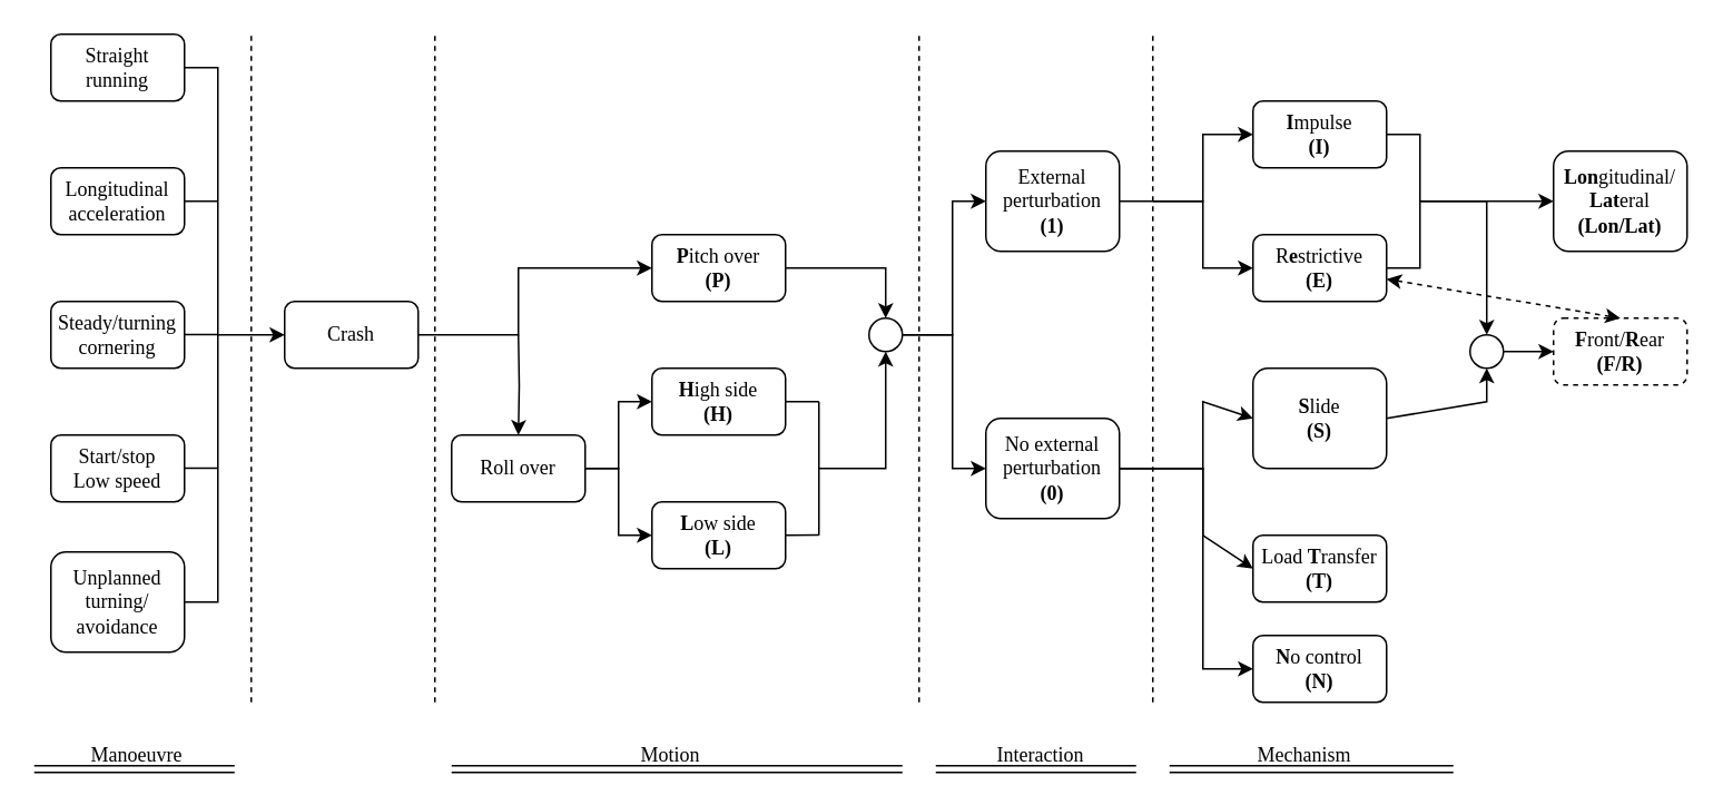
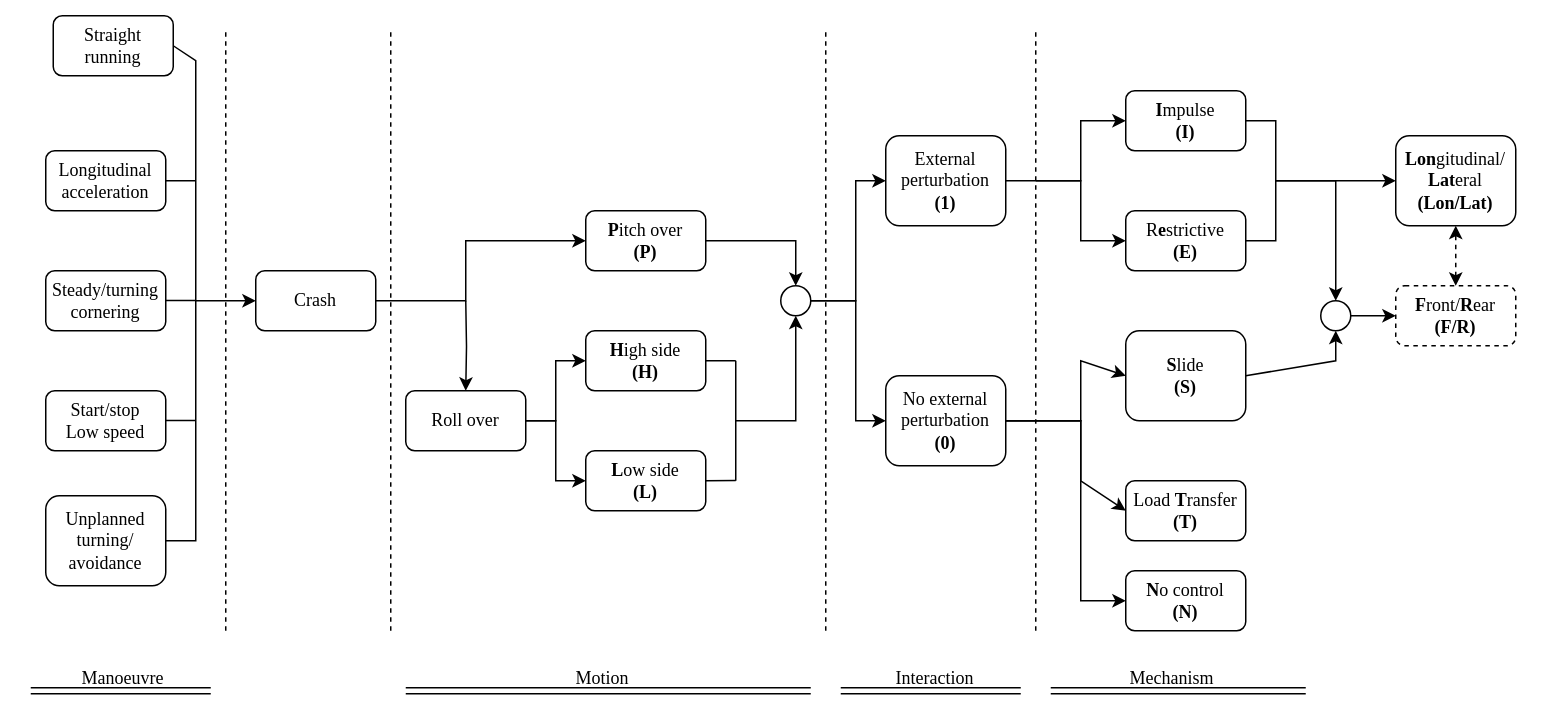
  <mxCell id="0" />
  <mxCell id="1" parent="0" />
  <mxCell id="2" value="" style="edgeStyle=orthogonalEdgeStyle;rounded=0;orthogonalLoop=1;jettySize=auto;html=1;fontFamily=Times New Roman;" edge="1" parent="1" target="4"><mxGeometry relative="1" as="geometry"><mxPoint x="310" y="200" as="sourcePoint" /></mxGeometry></mxCell>
  <mxCell id="3" value="Crash" style="rounded=1;whiteSpace=wrap;html=1;fontFamily=Times New Roman;" vertex="1" parent="1"><mxGeometry y="180" width="80" height="40" as="geometry" x="170" /></mxCell>
  <mxCell id="4" value="Roll over" style="rounded=1;whiteSpace=wrap;html=1;fontFamily=Times New Roman;" vertex="1" parent="1"><mxGeometry x="270" y="260" width="80" height="40" as="geometry" /></mxCell>
  <mxCell id="5" value="&lt;div&gt;&lt;b&gt;P&lt;/b&gt;itch over&lt;/div&gt;&lt;div&gt;&lt;b&gt;(P)&lt;/b&gt;&lt;/div&gt;" style="rounded=1;whiteSpace=wrap;html=1;fontFamily=Times New Roman;" vertex="1" parent="1"><mxGeometry x="390" y="140" width="80" height="40" as="geometry" /></mxCell>
  <mxCell id="6" value="&lt;div&gt;External perturbation&lt;/div&gt;&lt;div&gt;&lt;b&gt;(1)&lt;/b&gt;&lt;/div&gt;" style="rounded=1;whiteSpace=wrap;html=1;fontFamily=Times New Roman;" vertex="1" parent="1"><mxGeometry x="590" y="90" width="80" height="60" as="geometry" /></mxCell>
  <mxCell id="7" value="&lt;div&gt;No external perturbation&lt;/div&gt;&lt;div&gt;&lt;b&gt;(0)&lt;/b&gt;&lt;/div&gt;" style="rounded=1;whiteSpace=wrap;html=1;fontFamily=Times New Roman;" vertex="1" parent="1"><mxGeometry x="590" y="250" width="80" height="60" as="geometry" /></mxCell>
  <mxCell id="8" value="&lt;div&gt;&lt;b&gt;H&lt;/b&gt;igh side&lt;/div&gt;&lt;b&gt;(H)&lt;/b&gt;" style="rounded=1;whiteSpace=wrap;html=1;fontFamily=Times New Roman;" vertex="1" parent="1"><mxGeometry x="390" y="220" width="80" height="40" as="geometry" /></mxCell>
  <mxCell id="9" value="&lt;div&gt;&lt;b&gt;L&lt;/b&gt;ow side&lt;/div&gt;&lt;b&gt;(L)&lt;/b&gt;" style="rounded=1;whiteSpace=wrap;html=1;fontFamily=Times New Roman;" vertex="1" parent="1"><mxGeometry x="390" y="300" width="80" height="40" as="geometry" /></mxCell>
  <mxCell id="10" value="" style="endArrow=classic;html=1;rounded=0;entryX=0;entryY=0.5;entryDx=0;entryDy=0;exitX=1;exitY=0.5;exitDx=0;exitDy=0;fontFamily=Times New Roman;" edge="1" parent="1" source="3" target="5"><mxGeometry width="50" height="50" relative="1" as="geometry"><mxPoint x="410" y="270" as="sourcePoint" /><mxPoint x="460" y="220" as="targetPoint" /><Array as="points"><mxPoint x="310" y="200" /><mxPoint x="310" y="160" /></Array></mxGeometry></mxCell>
  <mxCell id="11" value="" style="endArrow=classic;html=1;rounded=0;entryX=0;entryY=0.5;entryDx=0;entryDy=0;fontFamily=Times New Roman;" edge="1" parent="1" target="8"><mxGeometry width="50" height="50" relative="1" as="geometry"><mxPoint x="350" y="280" as="sourcePoint" /><mxPoint x="370" y="240" as="targetPoint" /><Array as="points"><mxPoint x="370" y="280" /><mxPoint x="370" y="240" /></Array></mxGeometry></mxCell>
  <mxCell id="12" value="" style="endArrow=classic;html=1;rounded=0;entryX=0;entryY=0.5;entryDx=0;entryDy=0;exitX=1;exitY=0.5;exitDx=0;exitDy=0;fontFamily=Times New Roman;" edge="1" parent="1" source="4" target="9"><mxGeometry width="50" height="50" relative="1" as="geometry"><mxPoint x="410" y="230" as="sourcePoint" /><mxPoint x="460" y="180" as="targetPoint" /><Array as="points"><mxPoint x="350" y="280" /><mxPoint x="370" y="280" /><mxPoint x="370" y="320" /></Array></mxGeometry></mxCell>
  <mxCell id="13" value="" style="endArrow=classic;html=1;rounded=0;exitX=1;exitY=0.5;exitDx=0;exitDy=0;fontFamily=Times New Roman;" edge="1" parent="1" source="5" target="14"><mxGeometry width="50" height="50" relative="1" as="geometry"><mxPoint x="520" y="250" as="sourcePoint" /><mxPoint x="550" y="200" as="targetPoint" /><Array as="points"><mxPoint x="530" y="160" /></Array></mxGeometry></mxCell>
  <mxCell id="14" value="" style="ellipse;whiteSpace=wrap;html=1;aspect=fixed;fontFamily=Times New Roman;" vertex="1" parent="1"><mxGeometry x="520" y="190" width="20" height="20" as="geometry" /></mxCell>
  <mxCell id="15" value="" style="endArrow=none;html=1;rounded=0;fontFamily=Times New Roman;" edge="1" parent="1"><mxGeometry width="50" height="50" relative="1" as="geometry"><mxPoint x="470" y="240" as="sourcePoint" /><mxPoint x="490" y="240" as="targetPoint" /></mxGeometry></mxCell>
  <mxCell id="16" value="" style="endArrow=none;html=1;rounded=0;fontFamily=Times New Roman;" edge="1" parent="1"><mxGeometry width="50" height="50" relative="1" as="geometry"><mxPoint x="470" y="320" as="sourcePoint" /><mxPoint x="490" y="319.76" as="targetPoint" /></mxGeometry></mxCell>
  <mxCell id="17" value="" style="endArrow=none;html=1;rounded=0;fontFamily=Times New Roman;" edge="1" parent="1"><mxGeometry width="50" height="50" relative="1" as="geometry"><mxPoint x="490" y="320" as="sourcePoint" /><mxPoint x="490" y="240" as="targetPoint" /></mxGeometry></mxCell>
  <mxCell id="18" value="" style="endArrow=classic;html=1;rounded=0;entryX=0.5;entryY=1;entryDx=0;entryDy=0;fontFamily=Times New Roman;" edge="1" parent="1" target="14"><mxGeometry width="50" height="50" relative="1" as="geometry"><mxPoint x="490" y="280" as="sourcePoint" /><mxPoint x="460" y="220" as="targetPoint" /><Array as="points"><mxPoint x="530" y="280" /></Array></mxGeometry></mxCell>
  <mxCell id="19" value="" style="endArrow=classic;html=1;rounded=0;entryX=0;entryY=0.5;entryDx=0;entryDy=0;exitX=1;exitY=0.5;exitDx=0;exitDy=0;fontFamily=Times New Roman;" edge="1" parent="1" source="14" target="6"><mxGeometry width="50" height="50" relative="1" as="geometry"><mxPoint x="410" y="270" as="sourcePoint" /><mxPoint x="460" y="220" as="targetPoint" /><Array as="points"><mxPoint x="570" y="200" /><mxPoint x="570" y="120" /><mxPoint x="590" y="120" /></Array></mxGeometry></mxCell>
  <mxCell id="20" value="" style="endArrow=classic;html=1;rounded=0;entryX=0;entryY=0.5;entryDx=0;entryDy=0;exitX=1;exitY=0.5;exitDx=0;exitDy=0;fontFamily=Times New Roman;" edge="1" parent="1" source="14" target="7"><mxGeometry width="50" height="50" relative="1" as="geometry"><mxPoint x="410" y="270" as="sourcePoint" /><mxPoint x="460" y="220" as="targetPoint" /><Array as="points"><mxPoint x="570" y="200" /><mxPoint x="570" y="280" /><mxPoint x="590" y="280" /></Array></mxGeometry></mxCell>
  <mxCell id="21" value="" style="endArrow=none;dashed=1;html=1;rounded=0;fontFamily=Times New Roman;" edge="1" parent="1"><mxGeometry width="50" height="50" relative="1" as="geometry"><mxPoint x="260" y="420" as="sourcePoint" /><mxPoint x="260" y="20" as="targetPoint" /></mxGeometry></mxCell>
  <mxCell id="22" value="" style="endArrow=none;dashed=1;html=1;rounded=0;fontFamily=Times New Roman;" edge="1" parent="1"><mxGeometry width="50" height="50" relative="1" as="geometry"><mxPoint x="550" y="420" as="sourcePoint" /><mxPoint x="550" y="20" as="targetPoint" /></mxGeometry></mxCell>
  <mxCell id="23" value="" style="endArrow=none;dashed=1;html=1;rounded=0;fontFamily=Times New Roman;" edge="1" parent="1"><mxGeometry width="50" height="50" relative="1" as="geometry"><mxPoint x="690" y="420" as="sourcePoint" /><mxPoint x="690" y="20" as="targetPoint" /></mxGeometry></mxCell>
  <mxCell id="24" value="&lt;div&gt;&lt;b&gt;S&lt;/b&gt;lide&lt;/div&gt;&lt;div&gt;&lt;b&gt;(S)&lt;/b&gt;&lt;/div&gt;" style="rounded=1;whiteSpace=wrap;html=1;fontFamily=Times New Roman;" vertex="1" parent="1"><mxGeometry x="750" y="220" width="80" height="60" as="geometry" /></mxCell>
  <mxCell id="25" value="&lt;div&gt;Load &lt;b&gt;T&lt;/b&gt;ransfer&lt;/div&gt;&lt;div&gt;&lt;b&gt;(T)&lt;/b&gt;&lt;/div&gt;" style="rounded=1;whiteSpace=wrap;html=1;fontFamily=Times New Roman;" vertex="1" parent="1"><mxGeometry x="750" y="320" width="80" height="40" as="geometry" /></mxCell>
  <mxCell id="26" value="&lt;div&gt;&lt;b&gt;I&lt;/b&gt;mpulse&lt;/div&gt;&lt;div&gt;&lt;b&gt;(I)&lt;/b&gt;&lt;/div&gt;" style="rounded=1;whiteSpace=wrap;html=1;fontFamily=Times New Roman;" vertex="1" parent="1"><mxGeometry x="750" y="60" width="80" height="40" as="geometry" /></mxCell>
  <mxCell id="27" value="&lt;div&gt;R&lt;b&gt;e&lt;/b&gt;strictive&lt;/div&gt;&lt;div&gt;&lt;b&gt;(E)&lt;/b&gt;&lt;/div&gt;" style="rounded=1;whiteSpace=wrap;html=1;fontFamily=Times New Roman;" vertex="1" parent="1"><mxGeometry x="750" y="140" width="80" height="40" as="geometry" /></mxCell>
  <mxCell id="28" value="&lt;div&gt;&lt;b&gt;N&lt;/b&gt;o control&lt;/div&gt;&lt;div&gt;&lt;b&gt;(N)&lt;/b&gt;&lt;/div&gt;" style="rounded=1;whiteSpace=wrap;html=1;fontFamily=Times New Roman;" vertex="1" parent="1"><mxGeometry x="750" y="380" width="80" height="40" as="geometry" /></mxCell>
  <mxCell id="29" value="&lt;div&gt;&lt;b&gt;F&lt;/b&gt;ront/&lt;b&gt;R&lt;/b&gt;ear&lt;/div&gt;&lt;div&gt;&lt;b&gt;(F/R)&lt;/b&gt;&lt;/div&gt;" style="rounded=1;whiteSpace=wrap;html=1;fontFamily=Times New Roman;dashed=1;" vertex="1" parent="1"><mxGeometry x="930" y="190" width="80" height="40" as="geometry" /></mxCell>
  <mxCell id="30" value="&lt;div&gt;&lt;b&gt;Lon&lt;/b&gt;gitudinal/&lt;/div&gt;&lt;div&gt;&lt;b&gt;Lat&lt;/b&gt;eral&lt;/div&gt;&lt;div&gt;&lt;b&gt;(Lon/Lat)&lt;/b&gt;&lt;/div&gt;" style="rounded=1;whiteSpace=wrap;html=1;fontFamily=Times New Roman;" vertex="1" parent="1"><mxGeometry x="930" y="90" width="80" height="60" as="geometry" /></mxCell>
  <mxCell id="31" value="" style="edgeStyle=orthogonalEdgeStyle;rounded=0;orthogonalLoop=1;jettySize=auto;html=1;fontFamily=Times New Roman;" edge="1" parent="1" source="32" target="29"><mxGeometry relative="1" as="geometry" /></mxCell>
  <mxCell id="32" value="" style="ellipse;whiteSpace=wrap;html=1;aspect=fixed;fontFamily=Times New Roman;" vertex="1" parent="1"><mxGeometry x="880" y="200" width="20" height="20" as="geometry" /></mxCell>
  <mxCell id="33" value="" style="endArrow=classic;html=1;rounded=0;entryX=0;entryY=0.5;entryDx=0;entryDy=0;fontFamily=Times New Roman;" edge="1" parent="1" target="26"><mxGeometry width="50" height="50" relative="1" as="geometry"><mxPoint x="690" y="120" as="sourcePoint" /><mxPoint x="740" y="70" as="targetPoint" /><Array as="points"><mxPoint x="720" y="120" /><mxPoint x="720" y="80" /></Array></mxGeometry></mxCell>
  <mxCell id="34" value="" style="endArrow=classic;html=1;rounded=0;entryX=0;entryY=0.5;entryDx=0;entryDy=0;exitX=1;exitY=0.5;exitDx=0;exitDy=0;fontFamily=Times New Roman;" edge="1" parent="1" source="6" target="27"><mxGeometry width="50" height="50" relative="1" as="geometry"><mxPoint x="610" y="230" as="sourcePoint" /><mxPoint x="660" y="180" as="targetPoint" /><Array as="points"><mxPoint x="720" y="120" /><mxPoint x="720" y="160" /></Array></mxGeometry></mxCell>
  <mxCell id="35" value="" style="endArrow=classic;html=1;rounded=0;entryX=0;entryY=0.5;entryDx=0;entryDy=0;exitX=1;exitY=0.5;exitDx=0;exitDy=0;fontFamily=Times New Roman;" edge="1" parent="1" source="7" target="24"><mxGeometry width="50" height="50" relative="1" as="geometry"><mxPoint x="610" y="290" as="sourcePoint" /><mxPoint x="660" y="240" as="targetPoint" /><Array as="points"><mxPoint x="720" y="280" /><mxPoint x="720" y="240" /></Array></mxGeometry></mxCell>
  <mxCell id="36" value="" style="endArrow=classic;html=1;rounded=0;entryX=0;entryY=0.5;entryDx=0;entryDy=0;exitX=1;exitY=0.5;exitDx=0;exitDy=0;fontFamily=Times New Roman;" edge="1" parent="1" source="7" target="25"><mxGeometry width="50" height="50" relative="1" as="geometry"><mxPoint x="610" y="290" as="sourcePoint" /><mxPoint x="660" y="240" as="targetPoint" /><Array as="points"><mxPoint x="720" y="280" /><mxPoint x="720" y="320" /></Array></mxGeometry></mxCell>
  <mxCell id="37" value="" style="endArrow=classic;html=1;rounded=0;entryX=0;entryY=0.5;entryDx=0;entryDy=0;exitX=1;exitY=0.5;exitDx=0;exitDy=0;fontFamily=Times New Roman;" edge="1" parent="1" source="7" target="28"><mxGeometry width="50" height="50" relative="1" as="geometry"><mxPoint x="610" y="290" as="sourcePoint" /><mxPoint x="660" y="240" as="targetPoint" /><Array as="points"><mxPoint x="720" y="280" /><mxPoint x="720" y="400" /></Array></mxGeometry></mxCell>
  <mxCell id="38" value="" style="endArrow=classic;html=1;rounded=0;entryX=0.5;entryY=1;entryDx=0;entryDy=0;exitX=1;exitY=0.5;exitDx=0;exitDy=0;fontFamily=Times New Roman;" edge="1" parent="1" source="24" target="32"><mxGeometry width="50" height="50" relative="1" as="geometry"><mxPoint x="770" y="260" as="sourcePoint" /><mxPoint x="820" y="210" as="targetPoint" /><Array as="points"><mxPoint x="890" y="240" /></Array></mxGeometry></mxCell>
  <mxCell id="39" value="" style="endArrow=none;html=1;rounded=0;entryX=1;entryY=0.5;entryDx=0;entryDy=0;fontFamily=Times New Roman;" edge="1" parent="1" target="26"><mxGeometry width="50" height="50" relative="1" as="geometry"><mxPoint x="830" y="160" as="sourcePoint" /><mxPoint x="880" y="110" as="targetPoint" /><Array as="points"><mxPoint x="850" y="160" /><mxPoint x="850" y="120" /><mxPoint x="850" y="80" /></Array></mxGeometry></mxCell>
  <mxCell id="40" value="" style="endArrow=classic;html=1;rounded=0;entryX=0;entryY=0.5;entryDx=0;entryDy=0;fontFamily=Times New Roman;" edge="1" parent="1" target="30"><mxGeometry width="50" height="50" relative="1" as="geometry"><mxPoint x="850" y="120" as="sourcePoint" /><mxPoint x="900" y="120" as="targetPoint" /></mxGeometry></mxCell>
  <mxCell id="41" value="Steady/turning cornering" style="rounded=1;whiteSpace=wrap;html=1;fontFamily=Times New Roman;" vertex="1" parent="1"><mxGeometry x="30" y="180" width="80" height="40" as="geometry" /></mxCell>
  <mxCell id="42" value="&lt;div&gt;Start/stop&lt;/div&gt;&lt;div&gt;Low speed&lt;/div&gt;" style="rounded=1;whiteSpace=wrap;html=1;fontFamily=Times New Roman;" vertex="1" parent="1"><mxGeometry x="30" y="260" width="80" height="40" as="geometry" /></mxCell>
- <mxCell id="43" value="Straight running" style="rounded=1;whiteSpace=wrap;html=1;fontFamily=Times New Roman;" vertex="1" parent="1"><mxGeometry x="30" y="20" width="80" height="40" as="geometry" /></mxCell>
+ <mxCell id="43" value="Straight running" style="rounded=1;whiteSpace=wrap;html=1;fontFamily=Times New Roman;" vertex="1" parent="1"><mxGeometry x="35" y="10" width="80" height="40" as="geometry" /></mxCell>
  <mxCell id="44" value="Longitudinal acceleration" style="rounded=1;whiteSpace=wrap;html=1;fontFamily=Times New Roman;" vertex="1" parent="1"><mxGeometry x="30" y="100" width="80" height="40" as="geometry" /></mxCell>
  <mxCell id="45" value="Unplanned turning/ avoidance" style="rounded=1;whiteSpace=wrap;html=1;fontFamily=Times New Roman;" vertex="1" parent="1"><mxGeometry x="30" y="330" width="80" height="60" as="geometry" /></mxCell>
  <mxCell id="46" value="" style="endArrow=none;html=1;rounded=0;entryX=1;entryY=0.5;entryDx=0;entryDy=0;fontFamily=Times New Roman;exitX=1;exitY=0.5;exitDx=0;exitDy=0;" edge="1" parent="1" source="45" target="43"><mxGeometry width="50" height="50" relative="1" as="geometry"><mxPoint x="120" y="350" as="sourcePoint" /><mxPoint x="160" y="310" as="targetPoint" /><Array as="points"><mxPoint x="130" y="360" /><mxPoint x="130" y="190" /><mxPoint x="130" y="40" /></Array></mxGeometry></mxCell>
  <mxCell id="47" value="" style="endArrow=none;html=1;rounded=0;exitX=1;exitY=0.5;exitDx=0;exitDy=0;fontFamily=Times New Roman;" edge="1" parent="1" source="44"><mxGeometry width="50" height="50" relative="1" as="geometry"><mxPoint x="230" y="200" as="sourcePoint" /><mxPoint x="130" y="120" as="targetPoint" /></mxGeometry></mxCell>
  <mxCell id="48" value="" style="endArrow=none;html=1;rounded=0;exitX=1;exitY=0.5;exitDx=0;exitDy=0;fontFamily=Times New Roman;" edge="1" parent="1"><mxGeometry width="50" height="50" relative="1" as="geometry"><mxPoint x="110" y="199.83" as="sourcePoint" /><mxPoint x="130" y="199.83" as="targetPoint" /></mxGeometry></mxCell>
  <mxCell id="49" value="" style="endArrow=none;html=1;rounded=0;exitX=1;exitY=0.5;exitDx=0;exitDy=0;fontFamily=Times New Roman;" edge="1" parent="1"><mxGeometry width="50" height="50" relative="1" as="geometry"><mxPoint x="110" y="279.83" as="sourcePoint" /><mxPoint x="130" y="279.83" as="targetPoint" /></mxGeometry></mxCell>
  <mxCell id="50" value="" style="endArrow=classic;html=1;rounded=0;entryX=0;entryY=0.5;entryDx=0;entryDy=0;fontFamily=Times New Roman;" edge="1" parent="1" target="3"><mxGeometry width="50" height="50" relative="1" as="geometry"><mxPoint x="130" y="200" as="sourcePoint" /><mxPoint x="320" y="220" as="targetPoint" /></mxGeometry></mxCell>
  <mxCell id="51" value="" style="endArrow=none;dashed=1;html=1;rounded=0;fontFamily=Times New Roman;" edge="1" parent="1"><mxGeometry width="50" height="50" relative="1" as="geometry"><mxPoint x="150" y="420" as="sourcePoint" /><mxPoint x="150" y="20" as="targetPoint" /></mxGeometry></mxCell>
- <mxCell id="52" value="" style="endArrow=classic;startArrow=classic;html=1;rounded=0;exitX=0.5;exitY=0;exitDx=0;exitDy=0;dashed=1;" edge="1" parent="1" source="29" target="27"><mxGeometry width="50" height="50" relative="1" as="geometry"><mxPoint x="940" y="300" as="sourcePoint" /><mxPoint x="990" y="250" as="targetPoint" /></mxGeometry></mxCell>
+ <mxCell id="52" value="" style="endArrow=classic;startArrow=classic;html=1;rounded=0;entryX=0.5;entryY=1;entryDx=0;entryDy=0;exitX=0.5;exitY=0;exitDx=0;exitDy=0;dashed=1;" edge="1" parent="1" source="29" target="30"><mxGeometry width="50" height="50" relative="1" as="geometry"><mxPoint x="940" y="300" as="sourcePoint" /><mxPoint x="990" y="250" as="targetPoint" /></mxGeometry></mxCell>
  <mxCell id="53" value="" style="shape=link;html=1;rounded=0;" edge="1" parent="1"><mxGeometry relative="1" as="geometry"><mxPoint x="270" y="460" as="sourcePoint" /><mxPoint x="540" y="460" as="targetPoint" /></mxGeometry></mxCell>
  <mxCell id="54" value="&lt;div align=&quot;right&quot;&gt;&lt;font face=&quot;Times New Roman&quot;&gt;Motion&lt;/font&gt;&lt;/div&gt;" style="resizable=0;html=1;whiteSpace=wrap;align=right;verticalAlign=bottom;" connectable="0" vertex="1" parent="53"><mxGeometry x="1" relative="1" as="geometry"><mxPoint x="-120" as="offset" /></mxGeometry></mxCell>
  <mxCell id="55" value="" style="shape=link;html=1;rounded=0;" edge="1" parent="1"><mxGeometry relative="1" as="geometry"><mxPoint x="560" y="460" as="sourcePoint" /><mxPoint x="680" y="460" as="targetPoint" /></mxGeometry></mxCell>
  <mxCell id="56" value="&lt;font face=&quot;Times New Roman&quot;&gt;Interaction&lt;/font&gt;" style="resizable=0;html=1;whiteSpace=wrap;align=right;verticalAlign=bottom;" connectable="0" vertex="1" parent="55"><mxGeometry x="1" relative="1" as="geometry"><mxPoint x="-30" as="offset" /></mxGeometry></mxCell>
  <mxCell id="57" value="" style="shape=link;html=1;rounded=0;" edge="1" parent="1"><mxGeometry relative="1" as="geometry"><mxPoint x="700" y="460" as="sourcePoint" /><mxPoint x="870" y="460" as="targetPoint" /></mxGeometry></mxCell>
  <mxCell id="58" value="&lt;font face=&quot;Times New Roman&quot;&gt;Mechanism&lt;/font&gt;" style="resizable=0;html=1;whiteSpace=wrap;align=right;verticalAlign=bottom;" connectable="0" vertex="1" parent="57"><mxGeometry x="1" relative="1" as="geometry"><mxPoint x="-60" as="offset" /></mxGeometry></mxCell>
  <mxCell id="59" value="" style="shape=link;html=1;rounded=0;" edge="1" parent="1"><mxGeometry relative="1" as="geometry"><mxPoint x="20" y="460" as="sourcePoint" /><mxPoint x="140" y="460" as="targetPoint" /></mxGeometry></mxCell>
  <mxCell id="60" value="&lt;div align=&quot;right&quot;&gt;&lt;font face=&quot;Times New Roman&quot;&gt;Manoeuvre&lt;/font&gt;&lt;/div&gt;" style="resizable=0;html=1;whiteSpace=wrap;align=right;verticalAlign=bottom;" connectable="0" vertex="1" parent="59"><mxGeometry x="1" relative="1" as="geometry"><mxPoint x="-30" as="offset" /></mxGeometry></mxCell>
  <mxCell id="61" value="" style="endArrow=classic;html=1;rounded=0;entryX=0.5;entryY=0;entryDx=0;entryDy=0;" edge="1" parent="1" target="32"><mxGeometry width="50" height="50" relative="1" as="geometry"><mxPoint x="850" y="120" as="sourcePoint" /><mxPoint x="700" y="200" as="targetPoint" /><Array as="points"><mxPoint x="890" y="120" /></Array></mxGeometry></mxCell>
